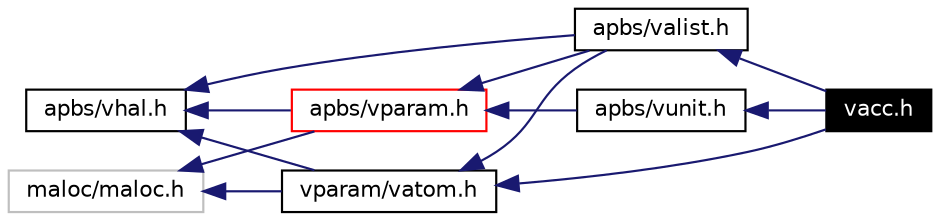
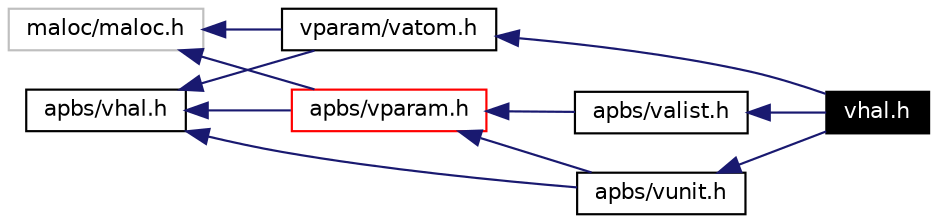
  digraph {
    rankdir=LR
    node [color=black fontname=Helvetica fontsize=10 shape=box]
    edge [color=midnightblue dir=back fontname=Helvetica fontsize=10 style=solid]
-   n1 [fontcolor=white height=0.2 label="vacc.h" style=filled width=0.4]
+   n1 [fontcolor=white height=0.2 label="vhal.h" style=filled width=0.4]
    n2 [color=grey75 height=0.2 label="maloc/maloc.h" width=0.4]
    n3 [height=0.2 label="vparam/vatom.h" width=0.4]
    n4 [color=red height=0.2 label="apbs/vparam.h" width=0.4]
    n5 [height=0.2 label="apbs/valist.h" width=0.4]
    n6 [height=0.2 label="apbs/vunit.h" width=0.4]
    n7 [height=0.2 label="apbs/vhal.h" width=0.4]
    n2 -> n3
    n2 -> n4
    n3 -> n1
-   n3 -> n5
    n4 -> n5
    n4 -> n6
    n5 -> n1
    n6 -> n1
    n7 -> n3
    n7 -> n4
-   n7 -> n5
+   n7 -> n6
  }
